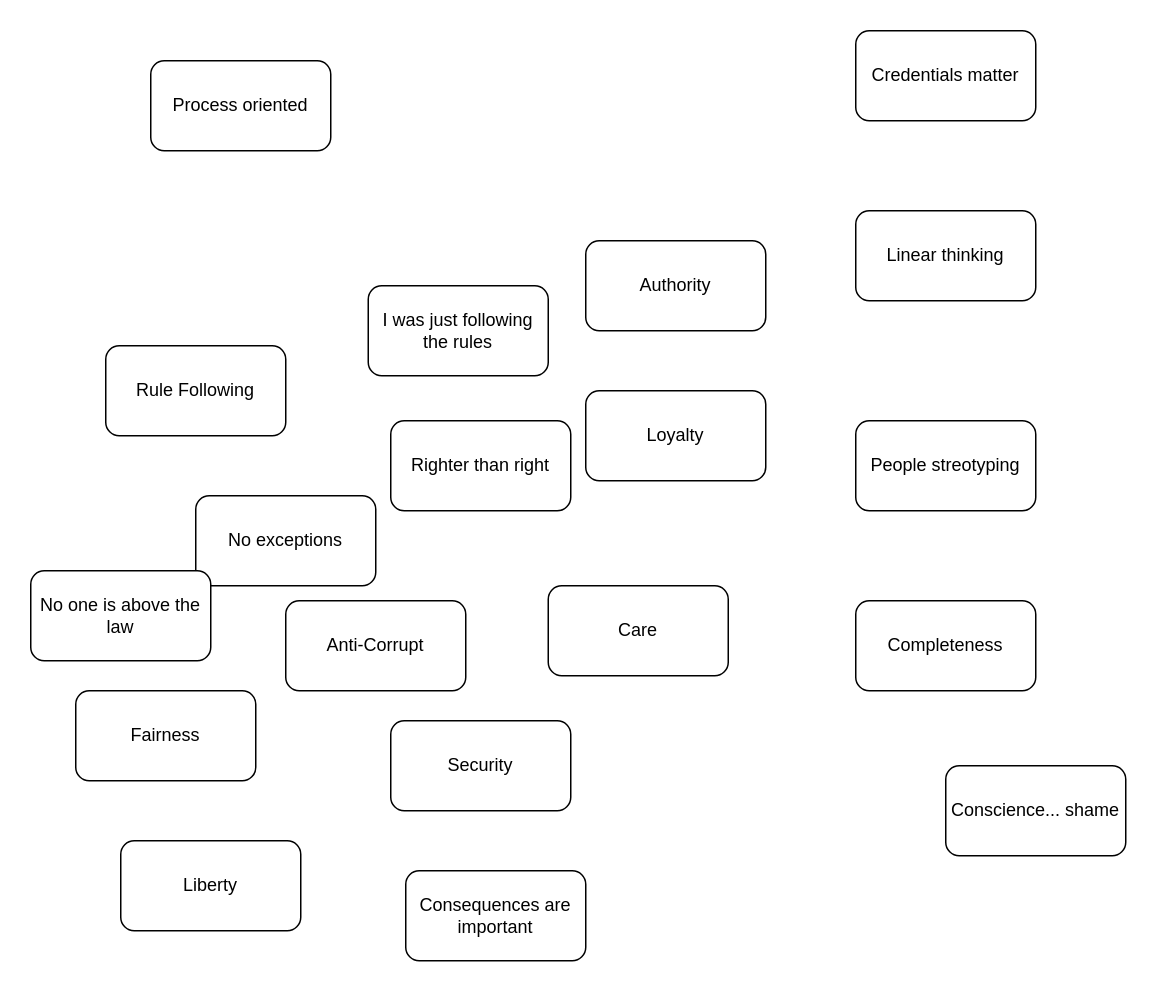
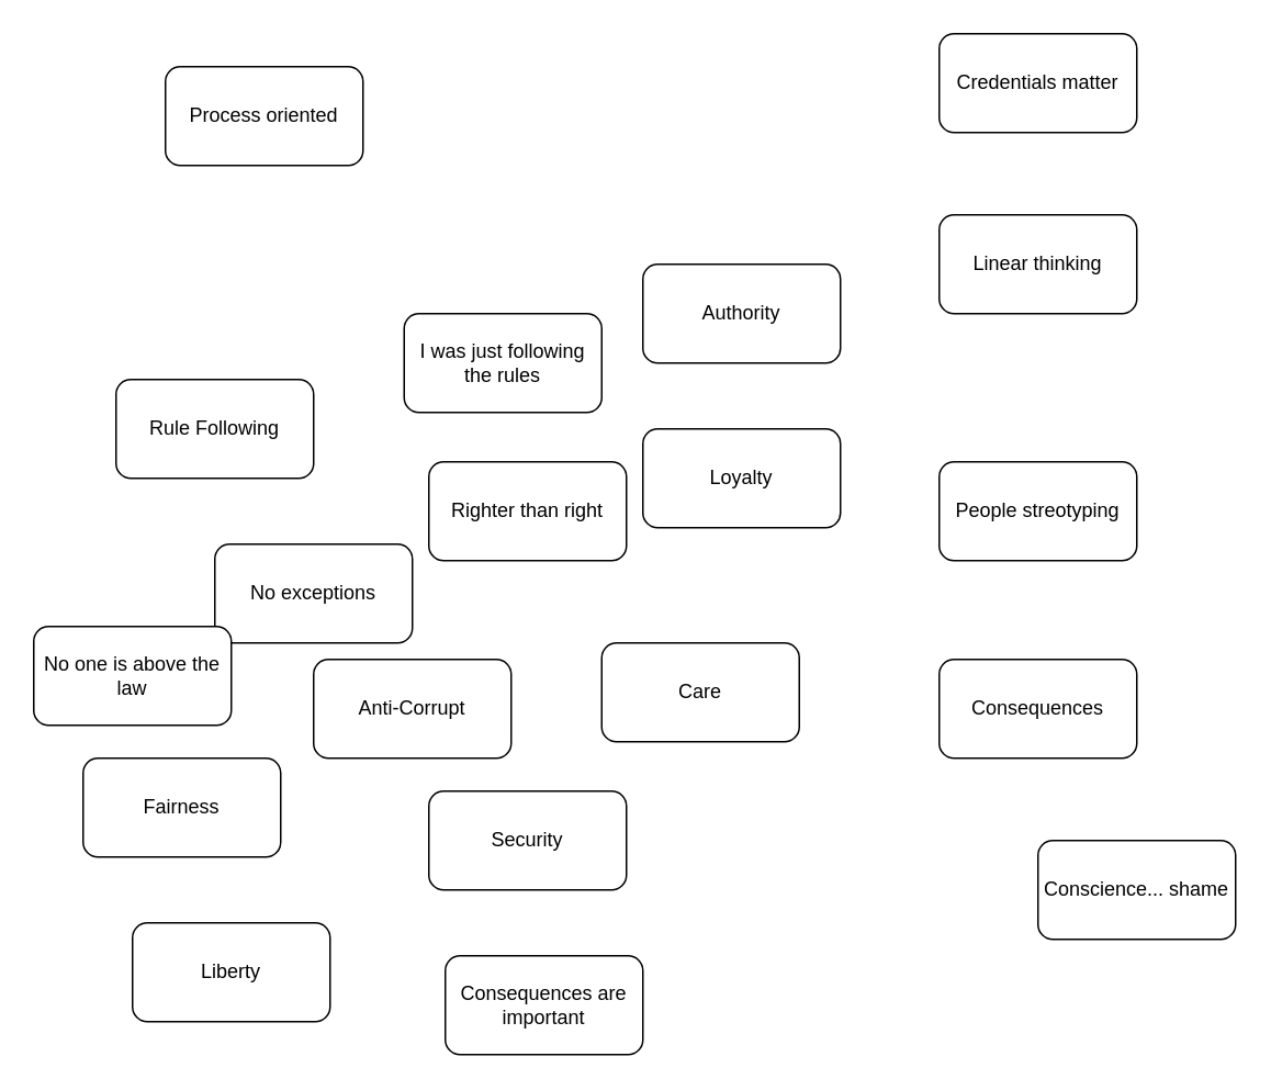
  <mxCell id="0" />
  <mxCell id="1" parent="0" />
  <mxCell id="2" value="Authority" style="rounded=1;whiteSpace=wrap;html=1;" parent="1" vertex="1"><mxGeometry x="390" y="160" width="120" height="60" as="geometry" /></mxCell>
  <mxCell id="3" value="Care" style="rounded=1;whiteSpace=wrap;html=1;" parent="1" vertex="1"><mxGeometry x="365" y="390" width="120" height="60" as="geometry" /></mxCell>
  <mxCell id="4" value="Security" style="rounded=1;whiteSpace=wrap;html=1;" parent="1" vertex="1"><mxGeometry x="260" y="480" width="120" height="60" as="geometry" /></mxCell>
  <mxCell id="5" value="Loyalty" style="rounded=1;whiteSpace=wrap;html=1;" parent="1" vertex="1"><mxGeometry x="390" y="260" width="120" height="60" as="geometry" /></mxCell>
  <mxCell id="6" value="Fairness" style="rounded=1;whiteSpace=wrap;html=1;" parent="1" vertex="1"><mxGeometry x="50" y="460" width="120" height="60" as="geometry" /></mxCell>
  <mxCell id="7" value="Liberty" style="rounded=1;whiteSpace=wrap;html=1;" parent="1" vertex="1"><mxGeometry x="80" y="560" width="120" height="60" as="geometry" /></mxCell>
  <mxCell id="8" value="Process oriented" style="rounded=1;whiteSpace=wrap;html=1;" parent="1" vertex="1"><mxGeometry x="100" y="40" width="120" height="60" as="geometry" /></mxCell>
  <mxCell id="9" value="Rule Following" style="rounded=1;whiteSpace=wrap;html=1;" parent="1" vertex="1"><mxGeometry x="70" y="230" width="120" height="60" as="geometry" /></mxCell>
  <mxCell id="10" value="Credentials matter" style="rounded=1;whiteSpace=wrap;html=1;" parent="1" vertex="1"><mxGeometry x="570" y="20" width="120" height="60" as="geometry" /></mxCell>
- <mxCell id="11" value="Linear thinking" style="rounded=1;whiteSpace=wrap;html=1;" parent="1" vertex="1"><mxGeometry x="570" y="140" width="120" height="60" as="geometry" /></mxCell>
+ <mxCell id="11" value="Linear thinking" style="rounded=1;whiteSpace=wrap;html=1;" parent="1" vertex="1"><mxGeometry x="570" y="130" width="120" height="60" as="geometry" /></mxCell>
  <mxCell id="12" value="No exceptions" style="rounded=1;whiteSpace=wrap;html=1;" parent="1" vertex="1"><mxGeometry x="130" y="330" width="120" height="60" as="geometry" /></mxCell>
  <mxCell id="13" value="People streotyping" style="rounded=1;whiteSpace=wrap;html=1;" parent="1" vertex="1"><mxGeometry x="570" y="280" width="120" height="60" as="geometry" /></mxCell>
- <mxCell id="14" value="Completeness" style="rounded=1;whiteSpace=wrap;html=1;" parent="1" vertex="1"><mxGeometry x="570" y="400" width="120" height="60" as="geometry" /></mxCell>
+ <mxCell id="14" value="Consequences" style="rounded=1;whiteSpace=wrap;html=1;" parent="1" vertex="1"><mxGeometry x="570" y="400" width="120" height="60" as="geometry" /></mxCell>
  <mxCell id="15" value="Anti-Corrupt" style="rounded=1;whiteSpace=wrap;html=1;" parent="1" vertex="1"><mxGeometry x="190" y="400" width="120" height="60" as="geometry" /></mxCell>
  <mxCell id="16" value="Consequences are important" style="rounded=1;whiteSpace=wrap;html=1;" parent="1" vertex="1"><mxGeometry x="270" y="580" width="120" height="60" as="geometry" /></mxCell>
  <mxCell id="17" value="No one is above the law" style="rounded=1;whiteSpace=wrap;html=1;" parent="1" vertex="1"><mxGeometry x="20" y="380" width="120" height="60" as="geometry" /></mxCell>
  <mxCell id="18" value="Conscience... shame" style="rounded=1;whiteSpace=wrap;html=1;" parent="1" vertex="1"><mxGeometry x="630" y="510" width="120" height="60" as="geometry" /></mxCell>
  <mxCell id="19" value="I was just following the rules" style="rounded=1;whiteSpace=wrap;html=1;" parent="1" vertex="1"><mxGeometry x="245" y="190" width="120" height="60" as="geometry" /></mxCell>
  <mxCell id="20" value="Righter than right" style="rounded=1;whiteSpace=wrap;html=1;" parent="1" vertex="1"><mxGeometry x="260" y="280" width="120" height="60" as="geometry" /></mxCell>
